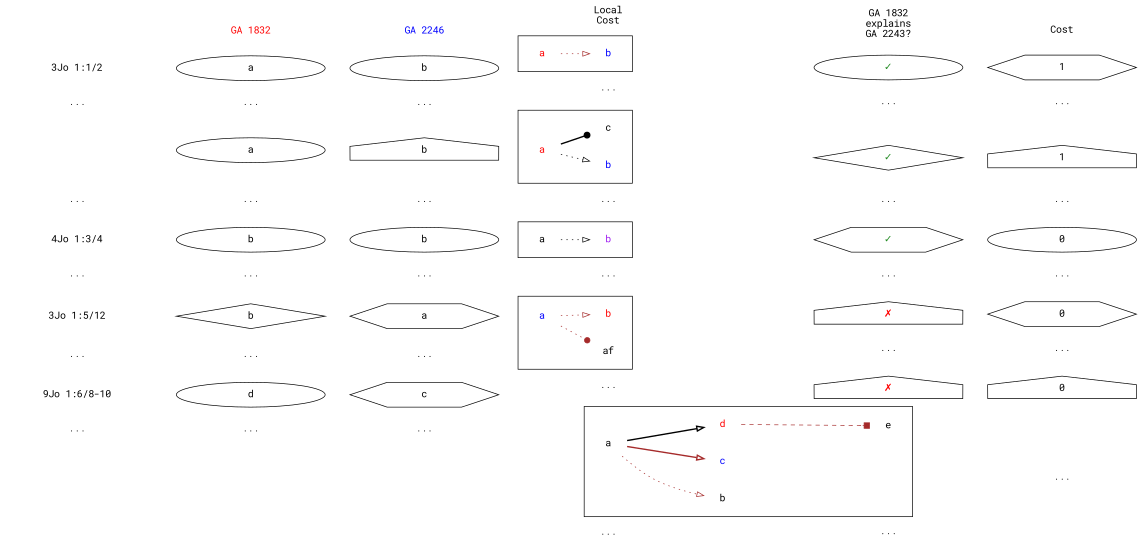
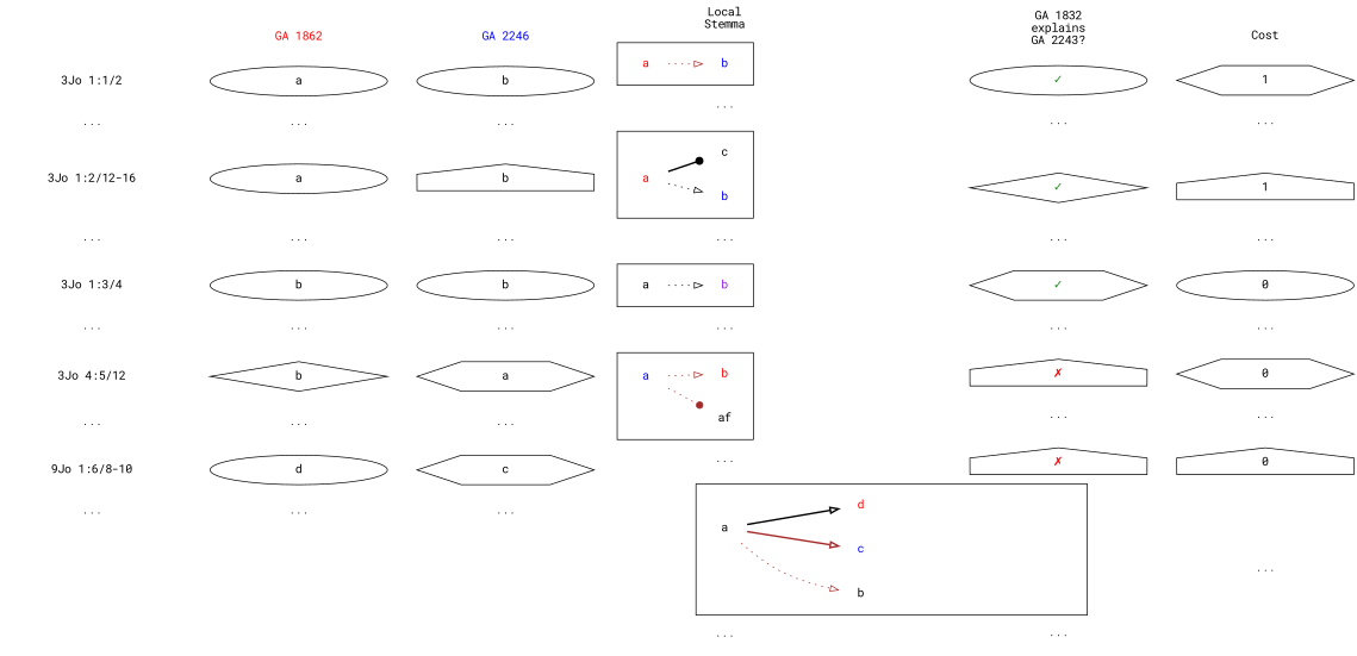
  digraph {
    compound=true
    fontname="Roboto Mono"
    rankdir=LR
    node [fontname="Roboto Mono" shape=none]
    edge [fontname="Roboto Mono" style=invis]
    n1 [label="GA 1832" style=invis width=0.25]
    n2 [label="3Jo 1:1/2" width=3]
    n3 [label="···" width=0.5]
+   n4 [label="3Jo 1:2/12-16" width=3]
    n5 [label="···" width=0.5]
-   n6 [label="4Jo 1:3/4" width=3]
+   n6 [label="3Jo 1:3/4" width=3]
    n7 [label="···" width=0.5]
-   n8 [label="3Jo 1:5/12" width=3]
+   n8 [label="3Jo 4:5/12" width=3]
    n9 [label="···" width=0.5]
    n10 [label="9Jo 1:6/8-10" width=3]
    n11 [label="···" width=0.5]
-   n12 [fontcolor=red label="GA 1832" width=0.25]
+   n12 [fontcolor=red label="GA 1862" width=0.25]
    n13 [label=a shape=ellipse width=3]
    n14 [label="···" width=0.5]
    n15 [label=a shape=ellipse width=3]
    n16 [label="···" width=0.5]
    n17 [label=b shape=ellipse width=3]
    n18 [label="···" width=0.5]
    n19 [label=b shape=diamond width=3]
    n20 [label="···" width=0.5]
    n21 [label=d shape=ellipse width=3]
    n22 [label="···" width=0.5]
    n23 [fontcolor=blue label="GA 2246" width=0.25]
    n24 [label=b shape=ellipse width=3]
    n25 [label="···" width=0.5]
    n26 [label=b shape=house width=3]
    n27 [label="···" width=0.5]
    n28 [label=b shape=ellipse width=3]
    n29 [label="···" width=0.5]
    n30 [label=a shape=hexagon width=3]
    n31 [label="···" width=0.5]
    n32 [label=c shape=hexagon width=3]
    n33 [label="···" width=0.5]
    whitespace_label [style=invis shape=""]
    whitespace_1 [style=invis shape=""]
    whitespace_2 [style=invis shape=""]
    whitespace_3 [style=invis shape=""]
    whitespace_4 [style=invis shape=""]
    whitespace_5 [style=invis shape=""]
    whitespace_6 [style=invis shape=""]
    whitespace_7 [style=invis shape=""]
    whitespace_8 [style=invis shape=""]
    whitespace_10 [style=invis shape=""]
    n44 [label="GA 1832\nexplains\nGA 2243?\n" width=0.25]
    n45 [fontcolor=forestgreen label="✓" shape=ellipse width=3]
    n46 [label="···" width=0.5]
    n47 [fontcolor=forestgreen label="✓" shape=diamond width=3]
    n48 [label="···" width=0.5]
    n49 [fontcolor=forestgreen label="✓" shape=hexagon width=3]
    n50 [label="···" width=0.5]
    n51 [fontcolor=red label="✗" shape=house width=3]
    n52 [label="···" width=0.5]
    n53 [fontcolor=red label="✗" shape=house width=3]
    n54 [label="···" width=0.5]
    n55 [label=Cost width=0.25]
    n56 [label=1 shape=hexagon width=3]
    n57 [label="···" width=0.5]
    n58 [label=1 shape=house width=3]
    n59 [label="···" width=0.5]
    n60 [label=0 shape=ellipse width=3]
    n61 [label="···" width=0.5]
    n62 [label=0 shape=hexagon width=3]
    n63 [label="···" width=0.5]
    n64 [label=0 shape=house width=3]
    n65 [label="···" width=0.5]
    n66 [fontcolor=red label=a shape=plaintext]
    n67 [fontcolor=blue label=b shape=plaintext]
    n68 [fontcolor=red label=a shape=plaintext]
    n69 [fontcolor=blue label=b shape=plaintext]
    n70 [fontcolor=black label=c shape=plaintext]
    n71 [fontcolor=black label=a shape=plaintext]
    n72 [fontcolor=purple label=b shape=plaintext]
    n73 [fontcolor=blue label=a shape=plaintext]
    n74 [fontcolor=black label=af shape=plaintext]
    n75 [fontcolor=red label=b shape=plaintext]
    n76 [fontcolor=black label=a shape=plaintext]
    n77 [fontcolor=black label=b shape=plaintext]
    n78 [fontcolor=blue label=c shape=plaintext]
    n79 [fontcolor=red label=d shape=plaintext]
-   n80 [fontcolor=black label=e shape=plaintext]
-   n81 [label="Local\nCost" width=0.25]
+   n81 [label="Local\nStemma" width=0.25]
    n82 [label="···" width=0.5]
    n83 [label="···" width=0.5]
    n84 [label="···" width=0.5]
    n85 [label="···" width=0.5]
    n86 [label="···" width=0.5]
    subgraph sub_1 {
      rank=same
      n1
      n2
      n3
+     n4
      n5
      n6
      n7
      n8
      n9
      n10
      n11
    }
    subgraph sub_2 {
      rank=same
      n12
      n13
      n14
      n15
      n16
      n17
      n18
      n19
      n20
      n21
      n22
    }
    subgraph sub_3 {
      rank=same
      n23
      n24
      n25
      n26
      n27
      n28
      n29
      n30
      n31
      n32
      n33
    }
    subgraph sub_4 {
      rank=same
      whitespace_label
      whitespace_1
      whitespace_2
      whitespace_3
      whitespace_4
      whitespace_5
      whitespace_6
      whitespace_7
      whitespace_8
      whitespace_10
    }
    subgraph sub_5 {
      rank=same
      n44
      n45
      n46
      n47
      n48
      n49
      n50
      n51
      n52
      n53
      n54
    }
    subgraph sub_6 {
      rank=same
      n55
      n56
      n57
      n58
      n59
      n60
      n61
      n62
      n63
      n64
      n65
    }
    subgraph cluster_7 {
      n66
      n67
    }
    subgraph cluster_8 {
      n68
      n69
      n70
    }
    subgraph cluster_9 {
      n71
      n72
    }
    subgraph cluster_10 {
      n73
      n74
      n75
    }
    subgraph cluster_11 {
      n76
      n77
      n78
      n79
-     n80
    }
    n1 -> n2
    n1 -> n12
    n2 -> n3
    n2 -> n13
+   n3 -> n4
    n3 -> n14
+   n4 -> n5
+   n4 -> n15
    n5 -> n6
    n5 -> n16
    n6 -> n7
    n6 -> n17
    n7 -> n8
    n7 -> n18
    n8 -> n9
    n8 -> n19
    n9 -> n10
    n9 -> n20
    n10 -> n11
    n10 -> n21
    n11 -> n22
    n12 -> n13
    n12 -> n23
    n13 -> n14
    n13 -> n24
    n14 -> n15
    n14 -> n25
    n15 -> n16
    n15 -> n26
    n16 -> n17
    n16 -> n27
    n17 -> n18
    n17 -> n28
    n18 -> n19
    n18 -> n29
    n19 -> n20
    n19 -> n30
    n20 -> n21
    n20 -> n31
    n21 -> n22
    n21 -> n32
    n22 -> n33
    n23 -> n24
    n23 -> n81
    n24 -> n25
    n24 -> n66
    n25 -> n26
    n25 -> n82
    n26 -> n27
    n26 -> n68
    n27 -> n28
    n27 -> n83
    n28 -> n29
    n28 -> n71
    n29 -> n30
    n29 -> n84
    n30 -> n31
    n30 -> n73
    n31 -> n32
    n31 -> n85
    n32 -> n33
    n32 -> n76
    n33 -> n86
    whitespace_label -> whitespace_1
    whitespace_label -> n44
    whitespace_1 -> whitespace_2
    whitespace_1 -> n45
    whitespace_2 -> whitespace_3
    whitespace_2 -> n46
    whitespace_3 -> whitespace_4
    whitespace_3 -> n47
    whitespace_4 -> whitespace_5
    whitespace_4 -> n48
    whitespace_5 -> whitespace_6
    whitespace_5 -> n49
    whitespace_6 -> whitespace_7
    whitespace_6 -> n50
    whitespace_7 -> whitespace_8
    whitespace_7 -> n51
    whitespace_8 -> n52
    whitespace_8 -> n79
    whitespace_10 -> n54
    n44 -> n45
    n45 -> n46
    n45 -> n56
    n46 -> n47
    n46 -> n57
    n47 -> n48
    n47 -> n58
    n48 -> n49
    n48 -> n51
    n48 -> n59
    n49 -> n48
    n49 -> n60
    n50 -> n61
    n51 -> n52
    n51 -> n62
    n52 -> n53
    n52 -> n63
    n53 -> n54
    n53 -> n64
    n54 -> n65
    n55 -> n56
    n56 -> n57
    n57 -> n58
    n58 -> n59
    n59 -> n60
    n59 -> n62
    n60 -> n59
    n62 -> n63
    n63 -> n64
    n64 -> n65
    n66 -> n67 [arrowhead=onormal color=brown style=dotted]
    n67 -> whitespace_1
    n68 -> n69 [arrowhead=onormal color=black style=dotted]
    n68 -> n70 [arrowhead=dot color=black style=bold]
    n69 -> whitespace_3
    n70 -> whitespace_3
    n71 -> n72 [arrowhead=onormal color=black style=dotted]
    n72 -> whitespace_5
    n73 -> n74 [arrowhead=dot color=brown style=dotted]
    n73 -> n75 [arrowhead=onormal color=brown style=dotted]
    n74 -> whitespace_7
    n75 -> whitespace_7
    n76 -> n77 [arrowhead=onormal color=brown style=dotted]
    n76 -> n78 [arrowhead=onormal color=brown style=bold]
    n76 -> n79 [arrowhead=onormal color=black style=bold]
    n79 -> whitespace_10
    n79 -> n53
-   n79 -> n80 [arrowhead=box color=brown style=dashed]
    n81 -> whitespace_label
    n82 -> whitespace_2
    n83 -> whitespace_4
    n84 -> whitespace_6
    n85 -> whitespace_8
    n86 -> whitespace_10
  }
